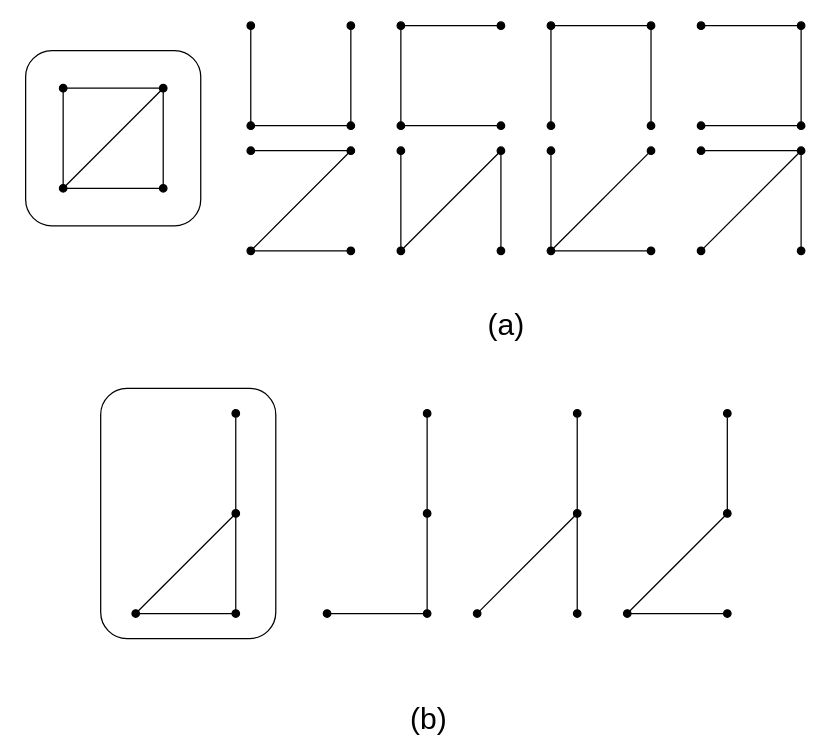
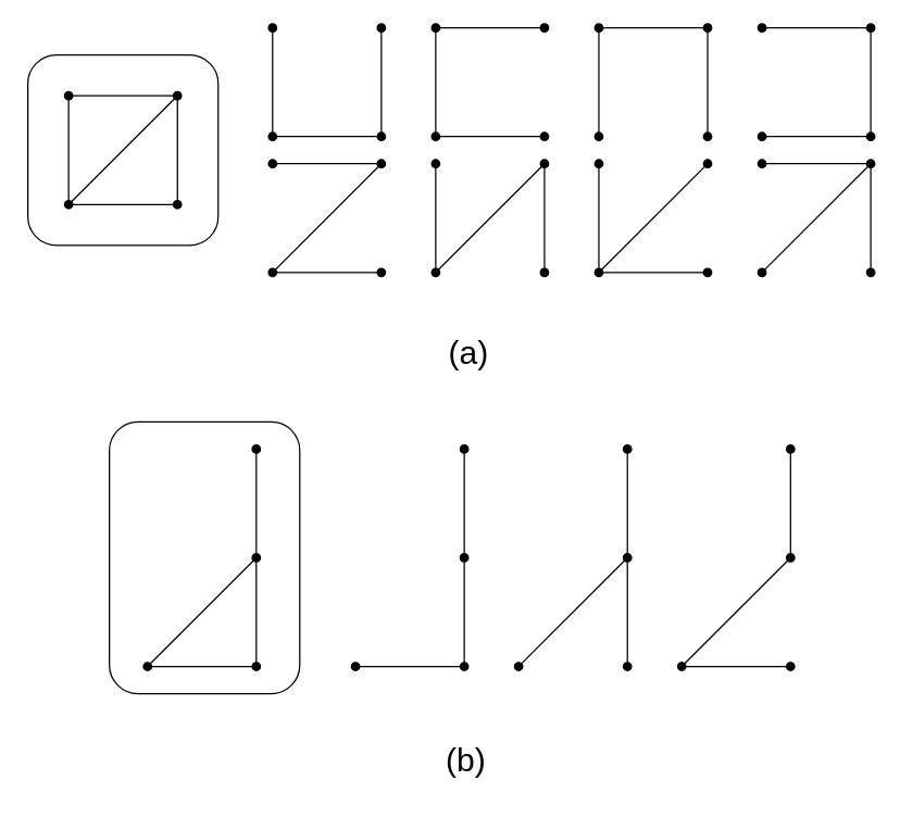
  <mxCell id="0" />
  <mxCell id="1" parent="0" />
  <mxCell id="2" value="" style="rounded=1;whiteSpace=wrap;html=1;fillColor=none;" parent="1" vertex="1"><mxGeometry x="20" y="40" width="140" height="140" as="geometry" /></mxCell>
  <mxCell id="3" value="" style="group" parent="1" vertex="1" connectable="0"><mxGeometry x="50" y="70" width="80" height="80" as="geometry" /></mxCell>
  <mxCell id="4" value="" style="group" parent="3" vertex="1" connectable="0"><mxGeometry width="80" height="80" as="geometry" /></mxCell>
  <mxCell id="5" value="" style="endArrow=oval;html=1;rounded=0;startArrow=oval;startFill=1;endFill=1;" parent="4" edge="1"><mxGeometry width="50" height="50" relative="1" as="geometry"><mxPoint as="sourcePoint" /><mxPoint x="80" as="targetPoint" /></mxGeometry></mxCell>
  <mxCell id="6" value="" style="endArrow=oval;html=1;rounded=0;startArrow=oval;startFill=1;endFill=1;" parent="4" edge="1"><mxGeometry width="50" height="50" relative="1" as="geometry"><mxPoint y="80" as="sourcePoint" /><mxPoint x="80" y="80" as="targetPoint" /></mxGeometry></mxCell>
  <mxCell id="7" value="" style="endArrow=none;html=1;rounded=0;" parent="4" edge="1"><mxGeometry width="50" height="50" relative="1" as="geometry"><mxPoint y="80" as="sourcePoint" /><mxPoint as="targetPoint" /></mxGeometry></mxCell>
  <mxCell id="8" value="" style="endArrow=none;html=1;rounded=0;" parent="4" edge="1"><mxGeometry width="50" height="50" relative="1" as="geometry"><mxPoint x="80" y="80" as="sourcePoint" /><mxPoint x="80" as="targetPoint" /></mxGeometry></mxCell>
  <mxCell id="9" value="" style="endArrow=none;html=1;rounded=0;" parent="4" edge="1"><mxGeometry width="50" height="50" relative="1" as="geometry"><mxPoint y="80" as="sourcePoint" /><mxPoint x="80" as="targetPoint" /></mxGeometry></mxCell>
  <mxCell id="10" value="" style="group" parent="1" vertex="1" connectable="0"><mxGeometry x="200" y="120" width="80" height="80" as="geometry" /></mxCell>
  <mxCell id="11" value="" style="endArrow=oval;html=1;rounded=0;startArrow=oval;startFill=1;endFill=1;" parent="10" edge="1"><mxGeometry width="50" height="50" relative="1" as="geometry"><mxPoint as="sourcePoint" /><mxPoint x="80" as="targetPoint" /></mxGeometry></mxCell>
  <mxCell id="12" value="" style="endArrow=oval;html=1;rounded=0;startArrow=oval;startFill=1;endFill=1;" parent="10" edge="1"><mxGeometry width="50" height="50" relative="1" as="geometry"><mxPoint y="80" as="sourcePoint" /><mxPoint x="80" y="80" as="targetPoint" /></mxGeometry></mxCell>
  <mxCell id="13" value="" style="endArrow=none;html=1;rounded=0;" parent="10" edge="1"><mxGeometry width="50" height="50" relative="1" as="geometry"><mxPoint y="80" as="sourcePoint" /><mxPoint x="80" as="targetPoint" /></mxGeometry></mxCell>
  <mxCell id="14" value="" style="group" parent="1" vertex="1" connectable="0"><mxGeometry x="200" y="20" width="80" height="80" as="geometry" /></mxCell>
  <mxCell id="15" value="" style="endArrow=oval;html=1;rounded=0;startArrow=oval;startFill=1;endFill=1;" parent="14" edge="1"><mxGeometry width="50" height="50" relative="1" as="geometry"><mxPoint y="80" as="sourcePoint" /><mxPoint x="80" y="80" as="targetPoint" /></mxGeometry></mxCell>
  <mxCell id="16" value="" style="endArrow=oval;html=1;rounded=0;endFill=1;" parent="14" edge="1"><mxGeometry width="50" height="50" relative="1" as="geometry"><mxPoint y="80" as="sourcePoint" /><mxPoint as="targetPoint" /></mxGeometry></mxCell>
  <mxCell id="17" value="" style="endArrow=oval;html=1;rounded=0;endFill=1;" parent="14" edge="1"><mxGeometry width="50" height="50" relative="1" as="geometry"><mxPoint x="80" y="80" as="sourcePoint" /><mxPoint x="80" as="targetPoint" /></mxGeometry></mxCell>
  <mxCell id="18" value="" style="group" parent="1" vertex="1" connectable="0"><mxGeometry x="320" y="120" width="80" height="80" as="geometry" /></mxCell>
  <mxCell id="19" value="" style="endArrow=oval;html=1;rounded=0;startArrow=oval;startFill=1;endFill=1;" parent="18" edge="1"><mxGeometry width="50" height="50" relative="1" as="geometry"><mxPoint y="80" as="sourcePoint" /><mxPoint as="targetPoint" /></mxGeometry></mxCell>
  <mxCell id="20" value="" style="endArrow=oval;html=1;rounded=0;startArrow=oval;startFill=1;endFill=1;" parent="18" edge="1"><mxGeometry width="50" height="50" relative="1" as="geometry"><mxPoint x="80" y="80" as="sourcePoint" /><mxPoint x="80" as="targetPoint" /></mxGeometry></mxCell>
  <mxCell id="21" value="" style="endArrow=none;html=1;rounded=0;" parent="18" edge="1"><mxGeometry width="50" height="50" relative="1" as="geometry"><mxPoint y="80" as="sourcePoint" /><mxPoint x="80" as="targetPoint" /></mxGeometry></mxCell>
  <mxCell id="22" value="" style="group" parent="1" vertex="1" connectable="0"><mxGeometry x="320" y="20" width="80" height="80" as="geometry" /></mxCell>
  <mxCell id="23" value="" style="endArrow=oval;html=1;rounded=0;startArrow=oval;startFill=1;endFill=1;" parent="22" edge="1"><mxGeometry width="50" height="50" relative="1" as="geometry"><mxPoint as="sourcePoint" /><mxPoint x="80" as="targetPoint" /></mxGeometry></mxCell>
  <mxCell id="24" value="" style="endArrow=oval;html=1;rounded=0;startArrow=oval;startFill=1;endFill=1;" parent="22" edge="1"><mxGeometry width="50" height="50" relative="1" as="geometry"><mxPoint y="80" as="sourcePoint" /><mxPoint x="80" y="80" as="targetPoint" /></mxGeometry></mxCell>
  <mxCell id="25" value="" style="endArrow=none;html=1;rounded=0;" parent="22" edge="1"><mxGeometry width="50" height="50" relative="1" as="geometry"><mxPoint y="80" as="sourcePoint" /><mxPoint as="targetPoint" /></mxGeometry></mxCell>
  <mxCell id="26" value="" style="group" parent="1" vertex="1" connectable="0"><mxGeometry x="440" y="120" width="80" height="80" as="geometry" /></mxCell>
  <mxCell id="27" value="" style="endArrow=oval;html=1;rounded=0;startArrow=oval;startFill=1;endFill=1;" parent="26" edge="1"><mxGeometry width="50" height="50" relative="1" as="geometry"><mxPoint y="80" as="sourcePoint" /><mxPoint x="80" y="80" as="targetPoint" /></mxGeometry></mxCell>
  <mxCell id="28" value="" style="endArrow=oval;html=1;rounded=0;endFill=1;" parent="26" edge="1"><mxGeometry width="50" height="50" relative="1" as="geometry"><mxPoint y="80" as="sourcePoint" /><mxPoint as="targetPoint" /></mxGeometry></mxCell>
  <mxCell id="29" value="" style="endArrow=oval;html=1;rounded=0;endFill=1;" parent="26" edge="1"><mxGeometry width="50" height="50" relative="1" as="geometry"><mxPoint y="80" as="sourcePoint" /><mxPoint x="80" as="targetPoint" /></mxGeometry></mxCell>
  <mxCell id="30" value="" style="group" parent="1" vertex="1" connectable="0"><mxGeometry x="440" y="20" width="80" height="80" as="geometry" /></mxCell>
  <mxCell id="31" value="" style="endArrow=oval;html=1;rounded=0;startArrow=oval;startFill=1;endFill=1;" parent="30" edge="1"><mxGeometry width="50" height="50" relative="1" as="geometry"><mxPoint as="sourcePoint" /><mxPoint x="80" as="targetPoint" /></mxGeometry></mxCell>
  <mxCell id="32" value="" style="endArrow=none;html=1;rounded=0;startArrow=oval;startFill=1;" parent="30" edge="1"><mxGeometry width="50" height="50" relative="1" as="geometry"><mxPoint y="80" as="sourcePoint" /><mxPoint as="targetPoint" /></mxGeometry></mxCell>
  <mxCell id="33" value="" style="endArrow=none;html=1;rounded=0;startArrow=oval;startFill=1;" parent="30" edge="1"><mxGeometry width="50" height="50" relative="1" as="geometry"><mxPoint x="80" y="80" as="sourcePoint" /><mxPoint x="80" as="targetPoint" /></mxGeometry></mxCell>
  <mxCell id="34" value="" style="group" parent="1" vertex="1" connectable="0"><mxGeometry x="560" y="120" width="80" height="80" as="geometry" /></mxCell>
  <mxCell id="35" value="" style="endArrow=oval;html=1;rounded=0;startArrow=oval;startFill=1;endFill=1;" parent="34" edge="1"><mxGeometry width="50" height="50" relative="1" as="geometry"><mxPoint as="sourcePoint" /><mxPoint x="80" as="targetPoint" /></mxGeometry></mxCell>
  <mxCell id="36" value="" style="endArrow=none;html=1;rounded=0;startArrow=oval;startFill=1;" parent="34" edge="1"><mxGeometry width="50" height="50" relative="1" as="geometry"><mxPoint x="80" y="80" as="sourcePoint" /><mxPoint x="80" as="targetPoint" /></mxGeometry></mxCell>
  <mxCell id="37" value="" style="endArrow=none;html=1;rounded=0;startArrow=oval;startFill=1;" parent="34" edge="1"><mxGeometry width="50" height="50" relative="1" as="geometry"><mxPoint y="80" as="sourcePoint" /><mxPoint x="80" as="targetPoint" /></mxGeometry></mxCell>
  <mxCell id="38" value="" style="group" parent="1" vertex="1" connectable="0"><mxGeometry x="560" y="20" width="80" height="80" as="geometry" /></mxCell>
  <mxCell id="39" value="" style="endArrow=oval;html=1;rounded=0;startArrow=oval;startFill=1;endFill=1;" parent="38" edge="1"><mxGeometry width="50" height="50" relative="1" as="geometry"><mxPoint as="sourcePoint" /><mxPoint x="80" as="targetPoint" /></mxGeometry></mxCell>
  <mxCell id="40" value="" style="endArrow=oval;html=1;rounded=0;startArrow=oval;startFill=1;endFill=1;" parent="38" edge="1"><mxGeometry width="50" height="50" relative="1" as="geometry"><mxPoint y="80" as="sourcePoint" /><mxPoint x="80" y="80" as="targetPoint" /></mxGeometry></mxCell>
  <mxCell id="41" value="" style="endArrow=none;html=1;rounded=0;" parent="38" edge="1"><mxGeometry width="50" height="50" relative="1" as="geometry"><mxPoint x="80" y="80" as="sourcePoint" /><mxPoint x="80" as="targetPoint" /></mxGeometry></mxCell>
  <mxCell id="42" value="" style="rounded=1;whiteSpace=wrap;html=1;fillColor=none;" parent="1" vertex="1"><mxGeometry x="80" y="310" width="140" height="200" as="geometry" /></mxCell>
  <mxCell id="43" value="" style="group" parent="1" vertex="1" connectable="0"><mxGeometry x="108" y="330" width="80" height="160" as="geometry" /></mxCell>
  <mxCell id="44" value="" style="endArrow=oval;html=1;rounded=0;startArrow=oval;startFill=1;endFill=1;" parent="43" edge="1"><mxGeometry width="50" height="50" relative="1" as="geometry"><mxPoint x="80" as="sourcePoint" /><mxPoint x="80" y="80" as="targetPoint" /></mxGeometry></mxCell>
  <mxCell id="45" value="" style="endArrow=oval;html=1;rounded=0;startArrow=oval;startFill=1;endFill=1;" parent="43" edge="1"><mxGeometry width="50" height="50" relative="1" as="geometry"><mxPoint y="160" as="sourcePoint" /><mxPoint x="80" y="160" as="targetPoint" /></mxGeometry></mxCell>
  <mxCell id="46" value="" style="endArrow=none;html=1;rounded=0;" parent="43" edge="1"><mxGeometry width="50" height="50" relative="1" as="geometry"><mxPoint x="80" y="160" as="sourcePoint" /><mxPoint x="80" y="80" as="targetPoint" /></mxGeometry></mxCell>
  <mxCell id="47" value="" style="endArrow=none;html=1;rounded=0;" parent="43" edge="1"><mxGeometry width="50" height="50" relative="1" as="geometry"><mxPoint y="160" as="sourcePoint" /><mxPoint x="80" y="80" as="targetPoint" /></mxGeometry></mxCell>
  <mxCell id="48" value="" style="group" parent="1" vertex="1" connectable="0"><mxGeometry x="261" y="330" width="80" height="160" as="geometry" /></mxCell>
  <mxCell id="49" value="" style="endArrow=oval;html=1;rounded=0;startArrow=oval;startFill=1;endFill=1;" parent="48" edge="1"><mxGeometry width="50" height="50" relative="1" as="geometry"><mxPoint x="80" as="sourcePoint" /><mxPoint x="80" y="80" as="targetPoint" /></mxGeometry></mxCell>
  <mxCell id="50" value="" style="endArrow=oval;html=1;rounded=0;startArrow=oval;startFill=1;endFill=1;" parent="48" edge="1"><mxGeometry width="50" height="50" relative="1" as="geometry"><mxPoint y="160" as="sourcePoint" /><mxPoint x="80" y="160" as="targetPoint" /></mxGeometry></mxCell>
  <mxCell id="51" value="" style="endArrow=none;html=1;rounded=0;" parent="48" edge="1"><mxGeometry width="50" height="50" relative="1" as="geometry"><mxPoint x="80" y="160" as="sourcePoint" /><mxPoint x="80" y="80" as="targetPoint" /></mxGeometry></mxCell>
  <mxCell id="52" value="" style="group" parent="1" vertex="1" connectable="0"><mxGeometry x="381" y="330" width="80" height="160" as="geometry" /></mxCell>
  <mxCell id="53" value="" style="endArrow=oval;html=1;rounded=0;startArrow=oval;startFill=1;endFill=1;" parent="52" edge="1"><mxGeometry width="50" height="50" relative="1" as="geometry"><mxPoint x="80" as="sourcePoint" /><mxPoint x="80" y="80" as="targetPoint" /></mxGeometry></mxCell>
  <mxCell id="54" value="" style="endArrow=none;html=1;rounded=0;startArrow=oval;startFill=1;" parent="52" edge="1"><mxGeometry width="50" height="50" relative="1" as="geometry"><mxPoint x="80" y="160" as="sourcePoint" /><mxPoint x="80" y="80" as="targetPoint" /></mxGeometry></mxCell>
  <mxCell id="55" value="" style="endArrow=none;html=1;rounded=0;startArrow=oval;startFill=1;" parent="52" edge="1"><mxGeometry width="50" height="50" relative="1" as="geometry"><mxPoint y="160" as="sourcePoint" /><mxPoint x="80" y="80" as="targetPoint" /></mxGeometry></mxCell>
  <mxCell id="56" value="" style="group" parent="1" vertex="1" connectable="0"><mxGeometry x="501" y="330" width="80" height="160" as="geometry" /></mxCell>
  <mxCell id="57" value="" style="endArrow=oval;html=1;rounded=0;startArrow=oval;startFill=1;endFill=1;" parent="56" edge="1"><mxGeometry width="50" height="50" relative="1" as="geometry"><mxPoint x="80" as="sourcePoint" /><mxPoint x="80" y="80" as="targetPoint" /></mxGeometry></mxCell>
  <mxCell id="58" value="" style="endArrow=oval;html=1;rounded=0;startArrow=oval;startFill=1;endFill=1;" parent="56" edge="1"><mxGeometry width="50" height="50" relative="1" as="geometry"><mxPoint y="160" as="sourcePoint" /><mxPoint x="80" y="160" as="targetPoint" /></mxGeometry></mxCell>
  <mxCell id="59" value="" style="endArrow=none;html=1;rounded=0;" parent="56" edge="1"><mxGeometry width="50" height="50" relative="1" as="geometry"><mxPoint y="160" as="sourcePoint" /><mxPoint x="80" y="80" as="targetPoint" /></mxGeometry></mxCell>
- <mxCell id="60" value="&lt;font style=&quot;font-size: 24px;&quot;&gt;(a)&lt;/font&gt;" style="text;html=1;align=center;verticalAlign=middle;resizable=0;points=[];autosize=1;strokeColor=none;fillColor=none;" parent="1" vertex="1"><mxGeometry x="379" y="240" width="50" height="40" as="geometry" /></mxCell>
- <mxCell id="61" value="&lt;font style=&quot;font-size: 24px;&quot;&gt;(b)&lt;/font&gt;" style="text;html=1;align=center;verticalAlign=middle;resizable=0;points=[];autosize=1;strokeColor=none;fillColor=none;" parent="1" vertex="1"><mxGeometry x="317" y="555" width="50" height="40" as="geometry" /></mxCell>
+ <mxCell id="60" value="&lt;font style=&quot;font-size: 24px;&quot;&gt;(a)&lt;/font&gt;" style="text;html=1;align=center;verticalAlign=middle;resizable=0;points=[];autosize=1;strokeColor=none;fillColor=none;" parent="1" vertex="1"><mxGeometry x="319" y="240" width="50" height="40" as="geometry" /></mxCell>
+ <mxCell id="61" value="&lt;font style=&quot;font-size: 24px;&quot;&gt;(b)&lt;/font&gt;" style="text;html=1;align=center;verticalAlign=middle;resizable=0;points=[];autosize=1;strokeColor=none;fillColor=none;" parent="1" vertex="1"><mxGeometry x="317" y="540" width="50" height="40" as="geometry" /></mxCell>
